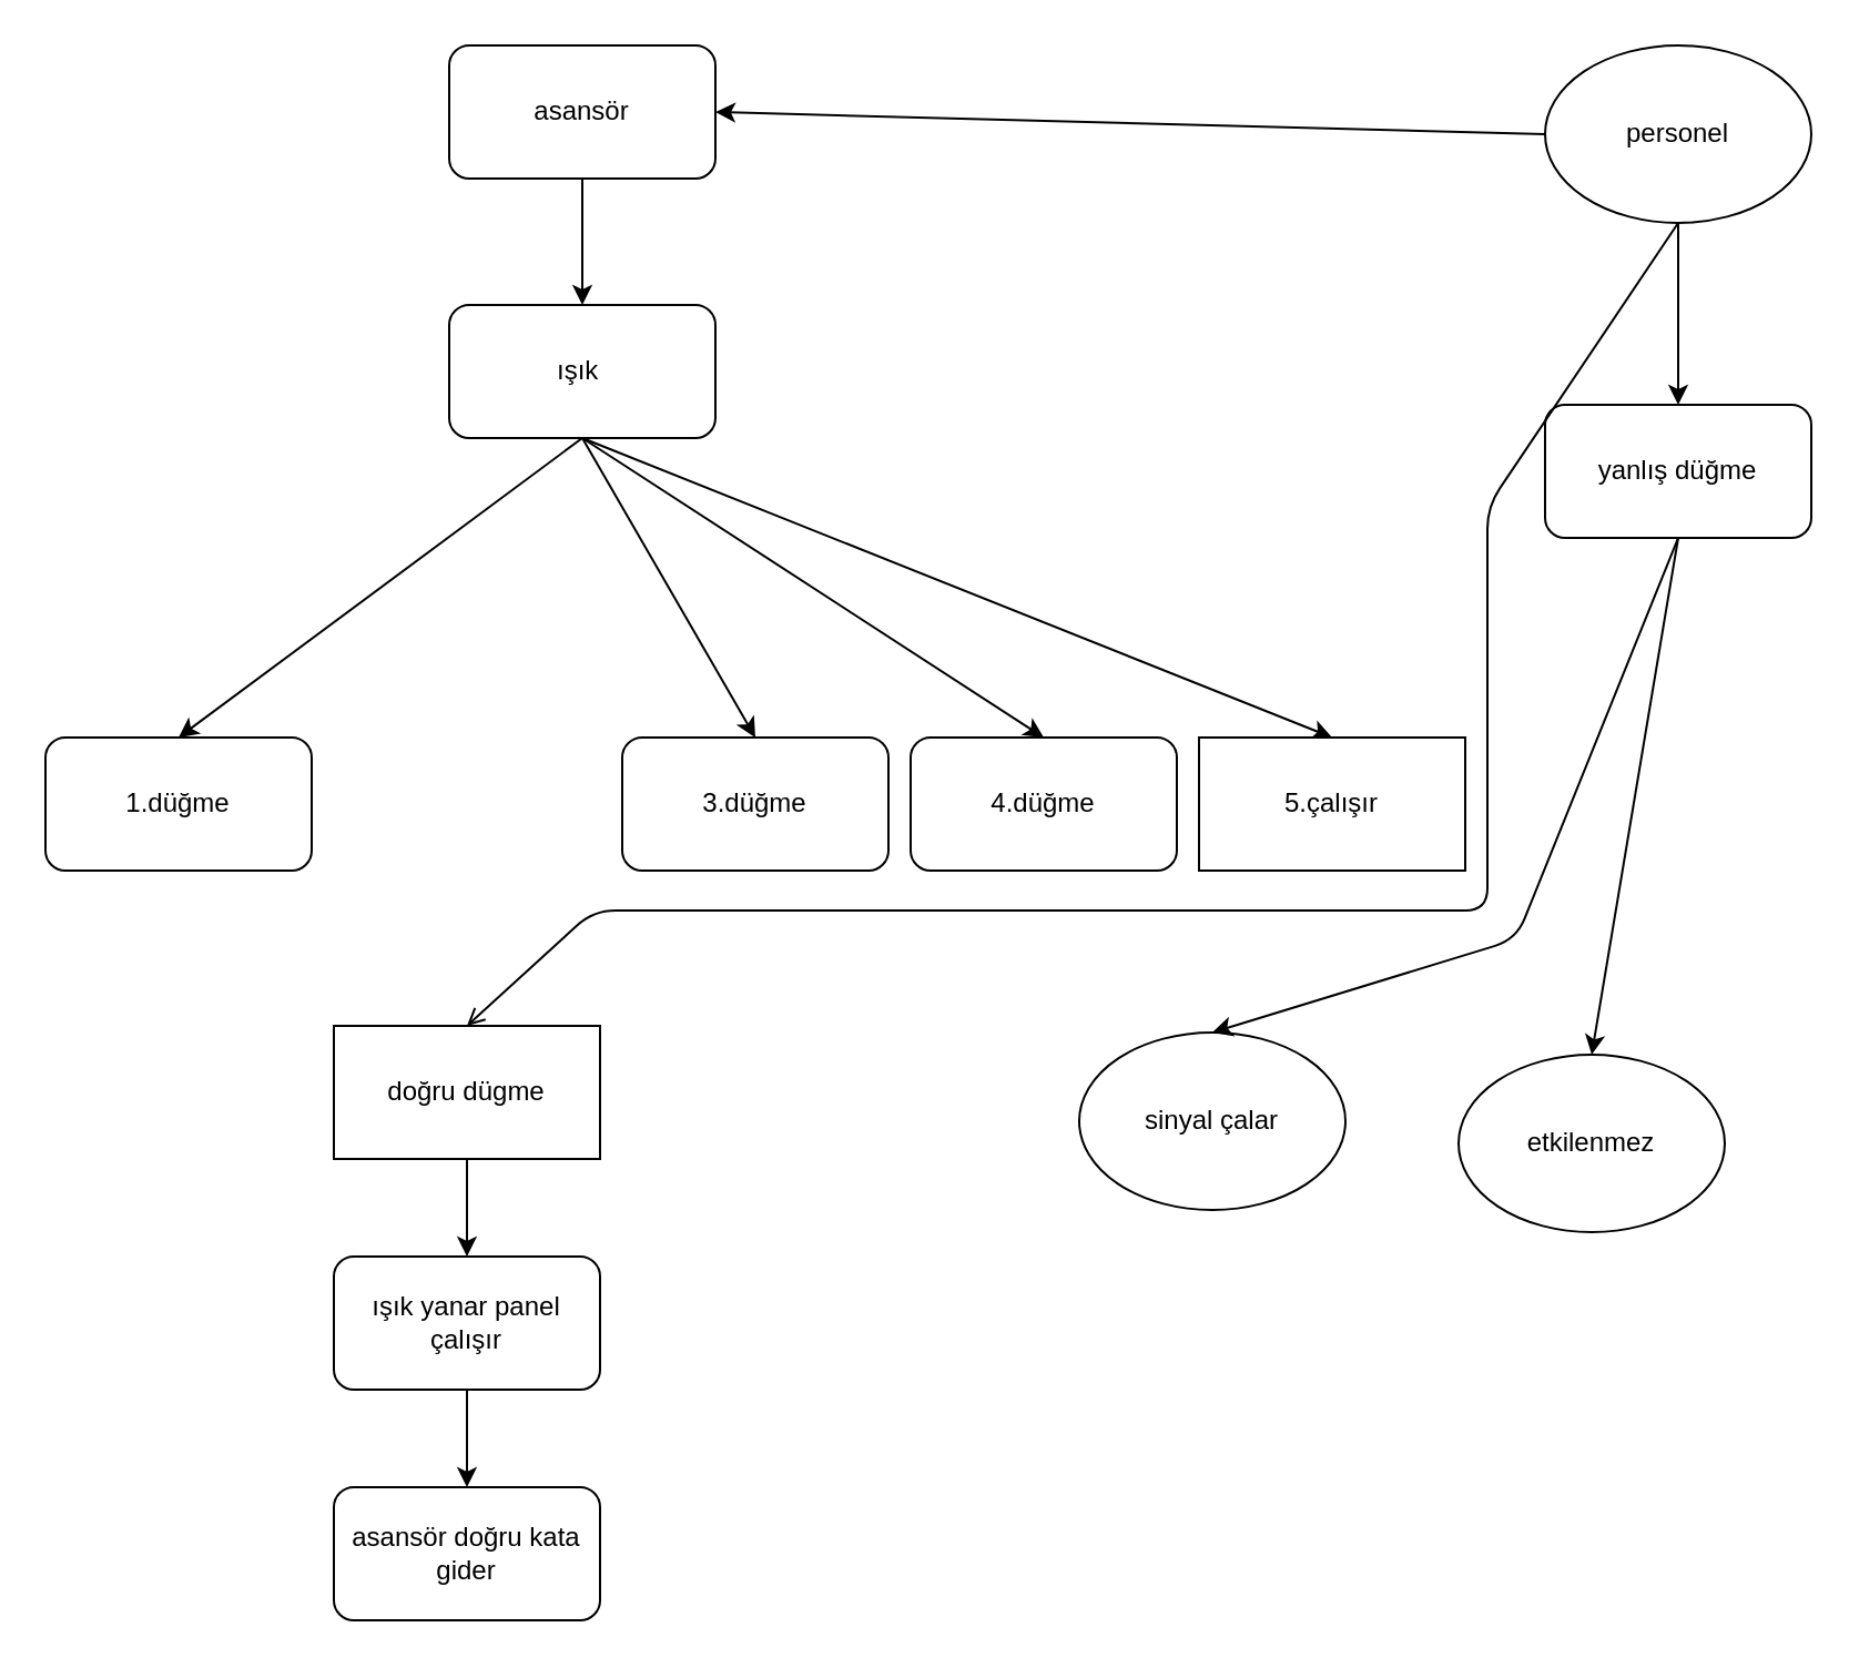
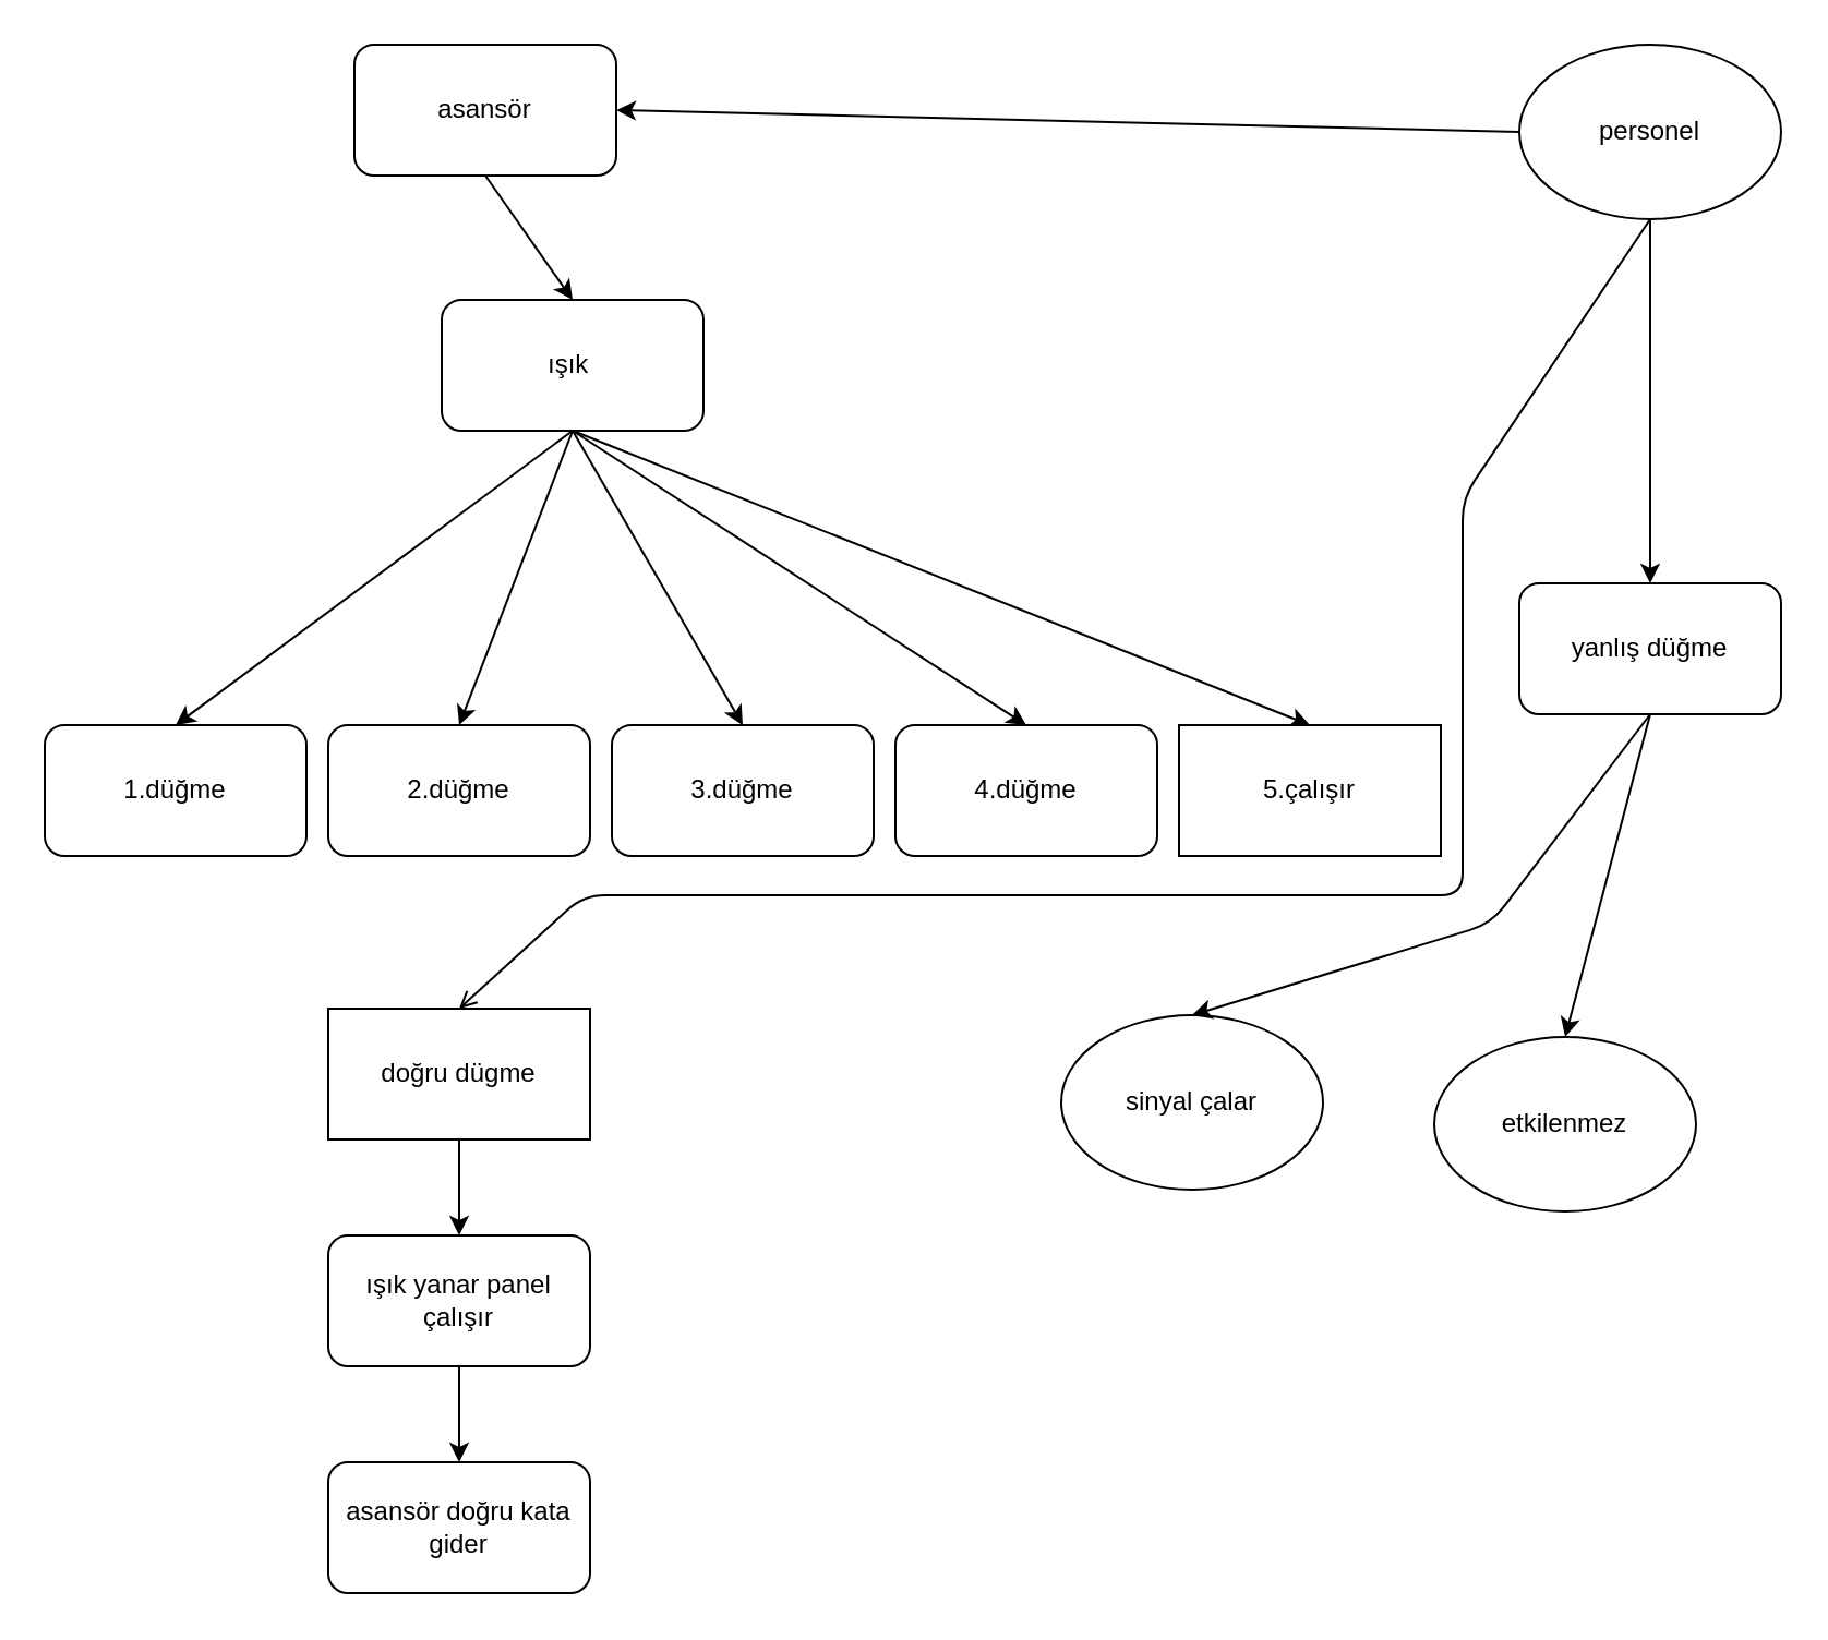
  <mxCell id="0" />
  <mxCell id="1" parent="0" />
- <mxCell id="2" value="asansör" style="rounded=1;whiteSpace=wrap;html=1;" vertex="1" parent="1"><mxGeometry x="202" y="20" width="120" height="60" as="geometry" /></mxCell>
+ <mxCell id="2" value="asansör" style="rounded=1;whiteSpace=wrap;html=1;" vertex="1" parent="1"><mxGeometry x="162" y="20" width="120" height="60" as="geometry" /></mxCell>
  <mxCell id="3" value="" style="endArrow=classic;html=1;entryX=0.5;entryY=0;entryDx=0;entryDy=0;exitX=0.5;exitY=1;exitDx=0;exitDy=0;" edge="1" parent="1" source="22" target="17"><mxGeometry width="50" height="50" relative="1" as="geometry"><mxPoint x="262" y="80" as="sourcePoint" /><mxPoint x="486" y="215" as="targetPoint" /></mxGeometry></mxCell>
+ <mxCell id="4" value="" style="endArrow=classic;html=1;entryX=0.5;entryY=0;entryDx=0;entryDy=0;exitX=0.5;exitY=1;exitDx=0;exitDy=0;" edge="1" parent="1" source="22" target="18"><mxGeometry width="50" height="50" relative="1" as="geometry"><mxPoint x="319" y="98" as="sourcePoint" /><mxPoint x="486" y="215" as="targetPoint" /></mxGeometry></mxCell>
  <mxCell id="5" value="" style="endArrow=classic;html=1;exitX=0.5;exitY=1;exitDx=0;exitDy=0;entryX=0.5;entryY=0;entryDx=0;entryDy=0;" edge="1" parent="1" source="22" target="19"><mxGeometry width="50" height="50" relative="1" as="geometry"><mxPoint x="436" y="265" as="sourcePoint" /><mxPoint x="486" y="215" as="targetPoint" /></mxGeometry></mxCell>
  <mxCell id="6" value="" style="endArrow=classic;html=1;exitX=0.5;exitY=1;exitDx=0;exitDy=0;entryX=0.5;entryY=0;entryDx=0;entryDy=0;" edge="1" parent="1" source="22" target="20"><mxGeometry width="50" height="50" relative="1" as="geometry"><mxPoint x="436" y="265" as="sourcePoint" /><mxPoint x="486" y="215" as="targetPoint" /></mxGeometry></mxCell>
  <mxCell id="7" value="" style="endArrow=classic;html=1;entryX=0.5;entryY=0;entryDx=0;entryDy=0;exitX=0.5;exitY=1;exitDx=0;exitDy=0;" edge="1" parent="1" source="22" target="21"><mxGeometry width="50" height="50" relative="1" as="geometry"><mxPoint x="267" y="85" as="sourcePoint" /><mxPoint x="486" y="215" as="targetPoint" /></mxGeometry></mxCell>
  <mxCell id="8" value="personel" style="ellipse;whiteSpace=wrap;html=1;" vertex="1" parent="1"><mxGeometry x="696" y="20" width="120" height="80" as="geometry" /></mxCell>
  <mxCell id="9" value="" style="endArrow=classic;html=1;exitX=0;exitY=0.5;exitDx=0;exitDy=0;entryX=1;entryY=0.5;entryDx=0;entryDy=0;" edge="1" parent="1" source="8" target="2"><mxGeometry width="50" height="50" relative="1" as="geometry"><mxPoint x="423" y="226" as="sourcePoint" /><mxPoint x="473" y="176" as="targetPoint" /></mxGeometry></mxCell>
- <mxCell id="10" value="yanlış düğme" style="rounded=1;whiteSpace=wrap;html=1;" vertex="1" parent="1"><mxGeometry x="696" y="182" width="120" height="60" as="geometry" /></mxCell>
+ <mxCell id="10" value="yanlış düğme" style="rounded=1;whiteSpace=wrap;html=1;" vertex="1" parent="1"><mxGeometry x="696" y="267" width="120" height="60" as="geometry" /></mxCell>
  <mxCell id="11" value="" style="endArrow=classic;html=1;exitX=0.5;exitY=1;exitDx=0;exitDy=0;entryX=0.5;entryY=0;entryDx=0;entryDy=0;" edge="1" parent="1" source="8" target="10"><mxGeometry width="50" height="50" relative="1" as="geometry"><mxPoint x="423" y="226" as="sourcePoint" /><mxPoint x="473" y="176" as="targetPoint" /></mxGeometry></mxCell>
  <mxCell id="12" value="sinyal çalar" style="ellipse;whiteSpace=wrap;html=1;" vertex="1" parent="1"><mxGeometry x="486" y="465" width="120" height="80" as="geometry" /></mxCell>
  <mxCell id="13" value="etkilenmez" style="ellipse;whiteSpace=wrap;html=1;" vertex="1" parent="1"><mxGeometry x="657" y="475" width="120" height="80" as="geometry" /></mxCell>
  <mxCell id="14" value="" style="endArrow=classic;html=1;exitX=0.5;exitY=1;exitDx=0;exitDy=0;entryX=0.5;entryY=0;entryDx=0;entryDy=0;" edge="1" parent="1" source="10" target="12"><mxGeometry width="50" height="50" relative="1" as="geometry"><mxPoint x="423" y="525" as="sourcePoint" /><mxPoint x="473" y="475" as="targetPoint" /><Array as="points"><mxPoint x="683" y="423" /></Array></mxGeometry></mxCell>
  <mxCell id="15" value="" style="endArrow=classic;html=1;exitX=0.5;exitY=1;exitDx=0;exitDy=0;entryX=0.5;entryY=0;entryDx=0;entryDy=0;" edge="1" parent="1" source="10" target="13"><mxGeometry width="50" height="50" relative="1" as="geometry"><mxPoint x="423" y="525" as="sourcePoint" /><mxPoint x="473" y="475" as="targetPoint" /></mxGeometry></mxCell>
  <mxCell id="16" value="" style="group" vertex="1" connectable="0" parent="1"><mxGeometry x="20" y="332" width="640" height="60" as="geometry" /></mxCell>
  <mxCell id="17" value="1.düğme" style="rounded=1;whiteSpace=wrap;html=1;" vertex="1" parent="16"><mxGeometry width="120" height="60" as="geometry" /></mxCell>
+ <mxCell id="18" value="2.düğme" style="rounded=1;whiteSpace=wrap;html=1;" vertex="1" parent="16"><mxGeometry x="130" width="120" height="60" as="geometry" /></mxCell>
  <mxCell id="19" value="3.düğme" style="rounded=1;whiteSpace=wrap;html=1;" vertex="1" parent="16"><mxGeometry x="260" width="120" height="60" as="geometry" /></mxCell>
  <mxCell id="20" value="4.düğme" style="rounded=1;whiteSpace=wrap;html=1;" vertex="1" parent="16"><mxGeometry x="390" width="120" height="60" as="geometry" /></mxCell>
  <mxCell id="21" value="5.çalışır" style="rounded=0;whiteSpace=wrap;html=1;" vertex="1" parent="16"><mxGeometry x="520" width="120" height="60" as="geometry" /></mxCell>
  <mxCell id="22" value="ışık&amp;nbsp;" style="rounded=1;whiteSpace=wrap;html=1;" vertex="1" parent="1"><mxGeometry x="202" y="137" width="120" height="60" as="geometry" /></mxCell>
  <mxCell id="23" value="" style="endArrow=classic;html=1;exitX=0.5;exitY=1;exitDx=0;exitDy=0;entryX=0.5;entryY=0;entryDx=0;entryDy=0;" edge="1" parent="1" source="2" target="22"><mxGeometry width="50" height="50" relative="1" as="geometry"><mxPoint x="423" y="330" as="sourcePoint" /><mxPoint x="473" y="280" as="targetPoint" /></mxGeometry></mxCell>
  <mxCell id="24" value="doğru dügme" style="rounded=0;whiteSpace=wrap;html=1;" vertex="1" parent="1"><mxGeometry x="150" y="462" width="120" height="60" as="geometry" /></mxCell>
  <mxCell id="25" value="" style="endArrow=open;html=1;exitX=0.5;exitY=1;exitDx=0;exitDy=0;entryX=0.5;entryY=0;entryDx=0;entryDy=0;" edge="1" parent="1" source="8" target="24"><mxGeometry width="50" height="50" relative="1" as="geometry"><mxPoint x="423" y="330" as="sourcePoint" /><mxPoint x="473" y="280" as="targetPoint" /><Array as="points"><mxPoint x="670" y="228" /><mxPoint x="670" y="410" /><mxPoint x="423" y="410" /><mxPoint x="267" y="410" /></Array></mxGeometry></mxCell>
  <mxCell id="26" value="ışık yanar panel çalışır" style="rounded=1;whiteSpace=wrap;html=1;" vertex="1" parent="1"><mxGeometry x="150" y="566" width="120" height="60" as="geometry" /></mxCell>
  <mxCell id="27" value="" style="endArrow=classic;html=1;exitX=0.5;exitY=1;exitDx=0;exitDy=0;entryX=0.5;entryY=0;entryDx=0;entryDy=0;" edge="1" parent="1" source="24" target="26"><mxGeometry width="50" height="50" relative="1" as="geometry"><mxPoint x="423" y="616" as="sourcePoint" /><mxPoint x="473" y="566" as="targetPoint" /></mxGeometry></mxCell>
  <mxCell id="28" value="asansör doğru kata gider" style="rounded=1;whiteSpace=wrap;html=1;" vertex="1" parent="1"><mxGeometry x="150" y="670" width="120" height="60" as="geometry" /></mxCell>
  <mxCell id="29" value="" style="endArrow=classic;html=1;exitX=0.5;exitY=1;exitDx=0;exitDy=0;entryX=0.5;entryY=0;entryDx=0;entryDy=0;" edge="1" parent="1" source="26" target="28"><mxGeometry width="50" height="50" relative="1" as="geometry"><mxPoint x="423" y="616" as="sourcePoint" /><mxPoint x="473" y="566" as="targetPoint" /></mxGeometry></mxCell>
